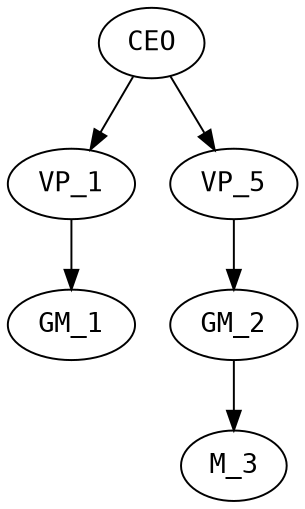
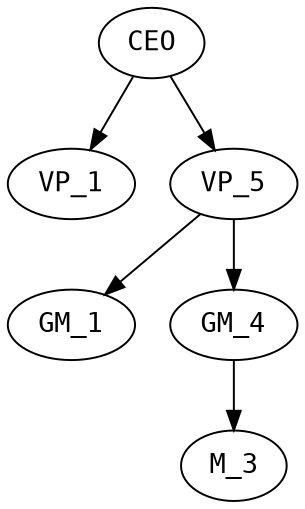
  digraph {
    fontname="DejaVu Sans Mono"
    node [fontname="DejaVu Sans Mono"]
    edge [fontname="DejaVu Sans Mono"]
    CEO
    VP_1
    n3 [label=VP_5]
    GM_1
-   GM_2
+   GM_2 [label=GM_4]
    n6 [label=M_3]
    CEO -> VP_1
    CEO -> n3
-   VP_1 -> GM_1
+   n3 -> GM_1
    n3 -> GM_2
    GM_2 -> n6
  }
